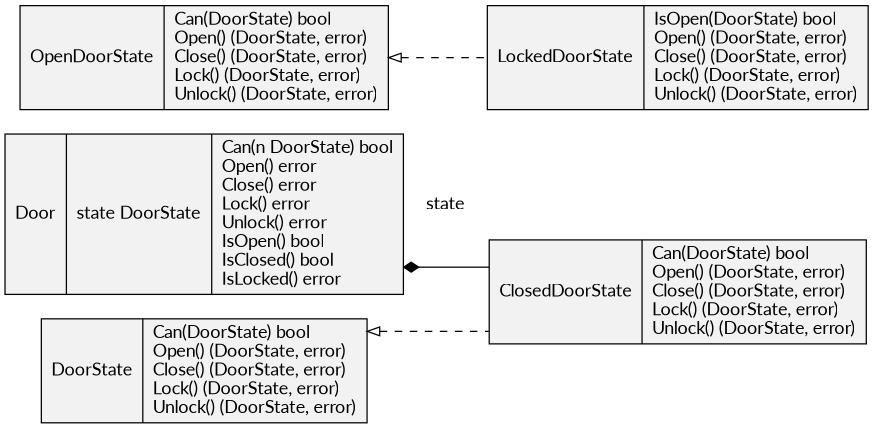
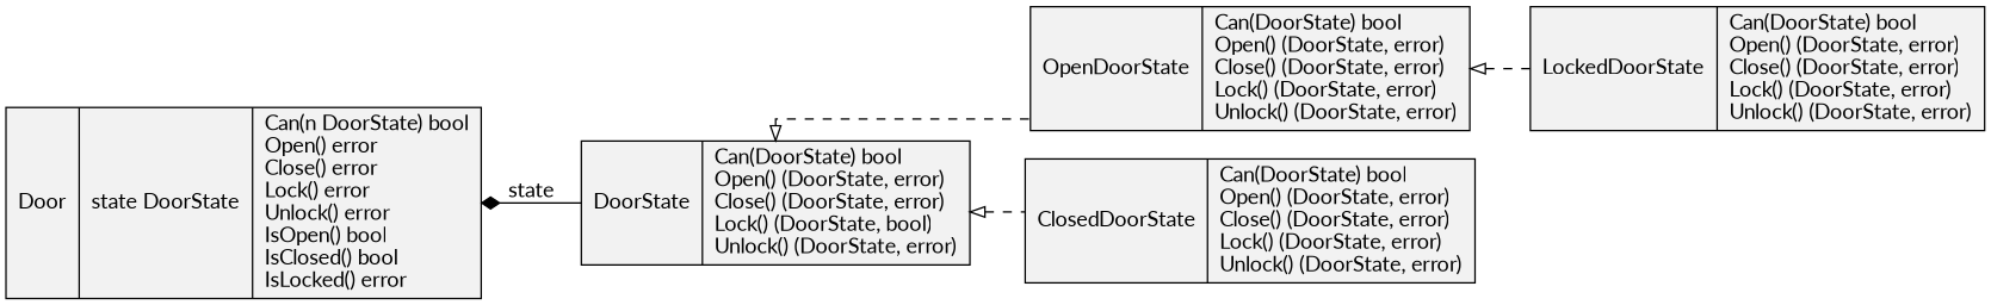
  digraph {
    fontname=Lato
    rankdir=LR
    splines=ortho
    node [fillcolor=gray95 fontname=Lato shape=record style=filled]
    edge [arrowtail=empty dir=back fontname=Lato style=dashed]
    n1 [label="{Door|state DoorState\l|Can(n DoorState) bool\lOpen() error\lClose() error\lLock() error\lUnlock() error\lIsOpen() bool\lIsClosed() bool\lIsLocked() error\l}"]
-   n2 [label="{DoorState|Can(DoorState) bool\lOpen() (DoorState, error)\lClose() (DoorState, error)\lLock() (DoorState, error)\lUnlock() (DoorState, error)}"]
+   n2 [label="{DoorState|Can(DoorState) bool\lOpen() (DoorState, error)\lClose() (DoorState, error)\lLock() (DoorState, bool)\lUnlock() (DoorState, error)}"]
    n3 [label="{OpenDoorState|Can(DoorState) bool\lOpen() (DoorState, error)\lClose() (DoorState, error)\lLock() (DoorState, error)\lUnlock() (DoorState, error)}"]
    n4 [label="{ClosedDoorState|Can(DoorState) bool\lOpen() (DoorState, error)\lClose() (DoorState, error)\lLock() (DoorState, error)\lUnlock() (DoorState, error)}"]
-   n5 [label="{LockedDoorState|IsOpen(DoorState) bool\lOpen() (DoorState, error)\lClose() (DoorState, error)\lLock() (DoorState, error)\lUnlock() (DoorState, error)}"]
-   n1 -> n4 [arrowtail=diamond arrowtype=normal label=state style=""]
+   n5 [label="{LockedDoorState|Can(DoorState) bool\lOpen() (DoorState, error)\lClose() (DoorState, error)\lLock() (DoorState, error)\lUnlock() (DoorState, error)}"]
+   n1 -> n2 [arrowtail=diamond arrowtype=normal label=state style=""]
+   n2 -> n3
    n2 -> n4
    n3 -> n5
  }
